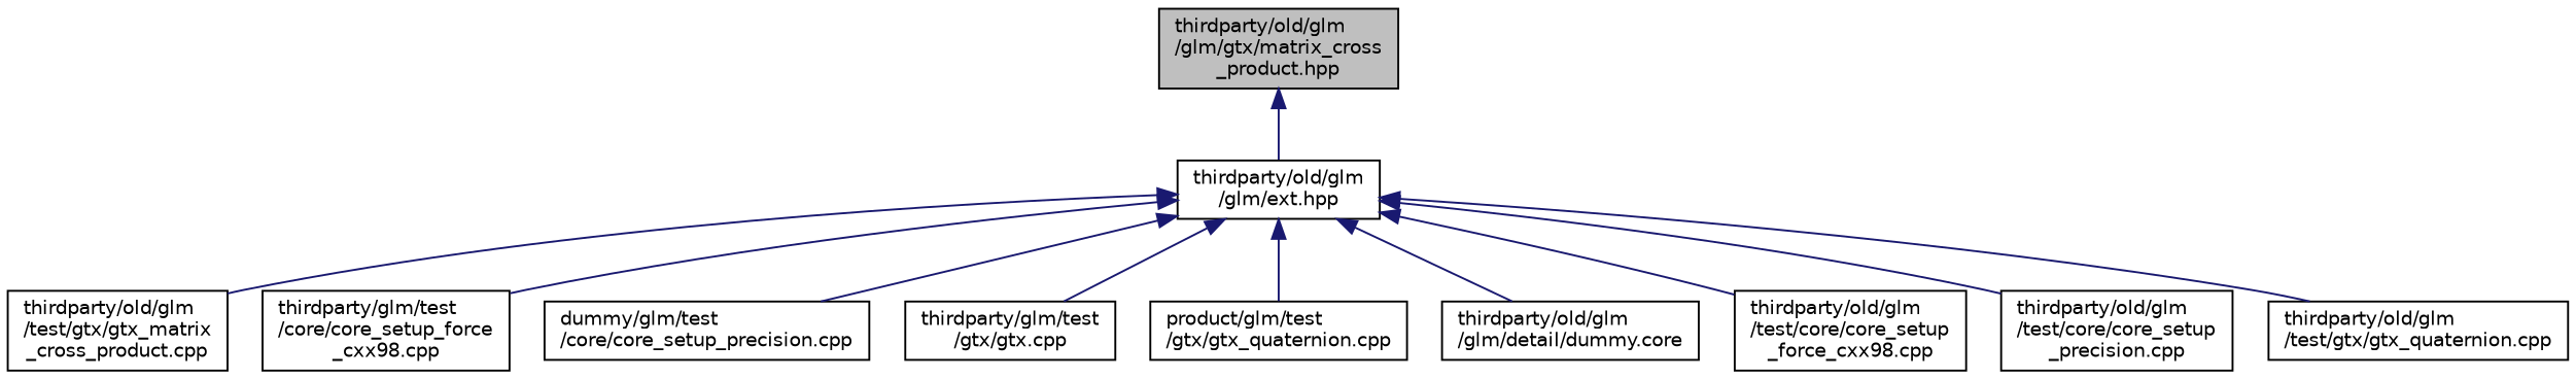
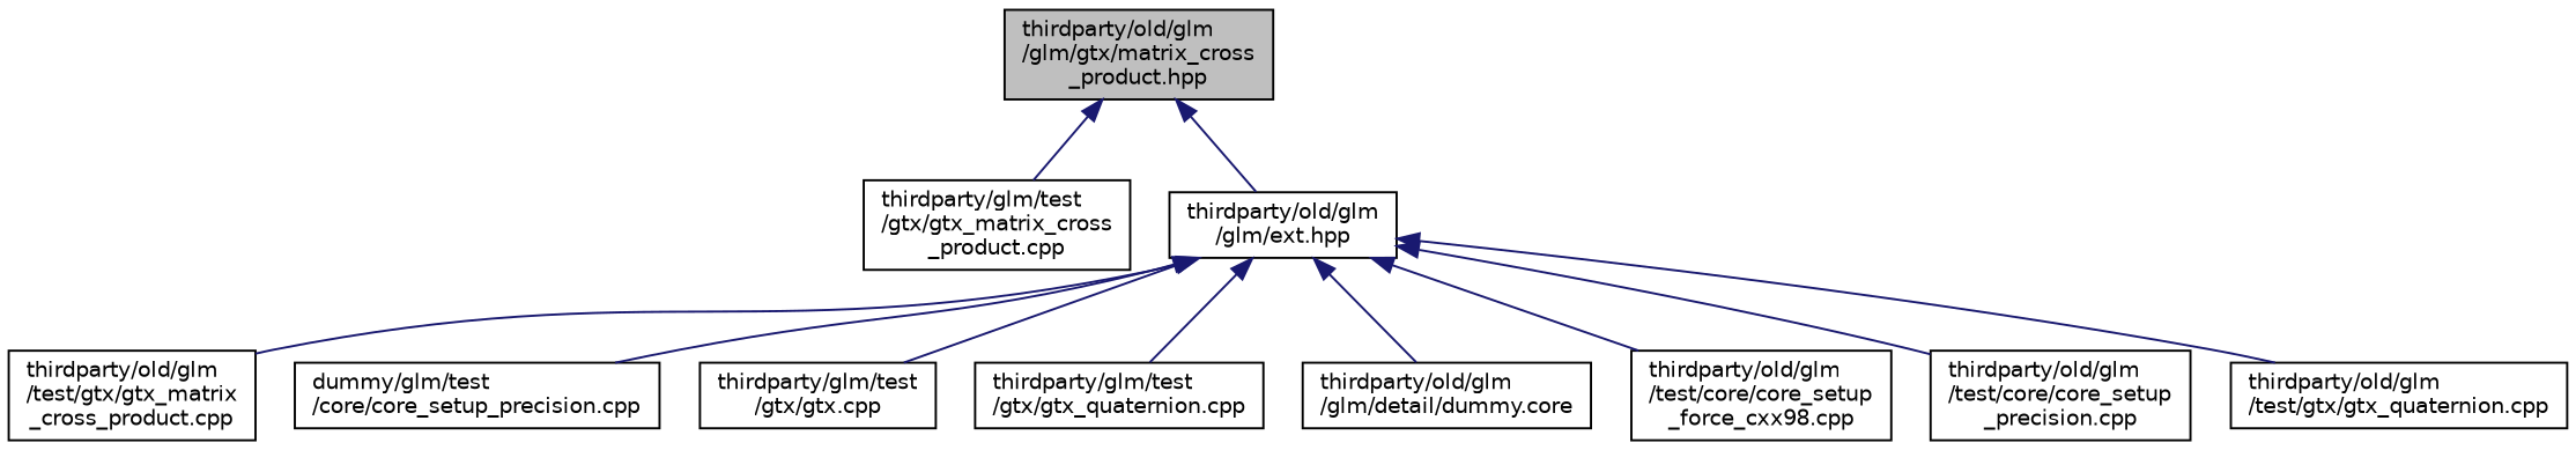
  digraph {
    node [color=black fillcolor=white fontname=Helvetica fontsize=10 shape=record style=filled]
    edge [color=midnightblue dir=back fontname=Helvetica fontsize=10 labelfontname=Helvetica labelfontsize=10 style=solid]
    n1 [fillcolor=grey75 fontcolor=black height=0.2 label="thirdparty/old/glm\l/glm/gtx/matrix_cross\l_product.hpp" width=0.4]
+   n2 [height=0.2 label="thirdparty/glm/test\l/gtx/gtx_matrix_cross\l_product.cpp" width=0.4]
    n3 [height=0.2 label="thirdparty/old/glm\l/glm/ext.hpp" width=0.4]
    n4 [height=0.2 label="thirdparty/old/glm\l/test/gtx/gtx_matrix\l_cross_product.cpp" width=0.4]
-   n5 [height=0.2 label="thirdparty/glm/test\l/core/core_setup_force\l_cxx98.cpp" width=0.4]
    n6 [height=0.2 label="dummy/glm/test\l/core/core_setup_precision.cpp" width=0.4]
    n7 [height=0.2 label="thirdparty/glm/test\l/gtx/gtx.cpp" width=0.4]
-   n8 [height=0.2 label="product/glm/test\l/gtx/gtx_quaternion.cpp" width=0.4]
+   n8 [height=0.2 label="thirdparty/glm/test\l/gtx/gtx_quaternion.cpp" width=0.4]
    n9 [height=0.2 label="thirdparty/old/glm\l/glm/detail/dummy.core" width=0.4]
    n10 [height=0.2 label="thirdparty/old/glm\l/test/core/core_setup\l_force_cxx98.cpp" width=0.4]
    n11 [height=0.2 label="thirdparty/old/glm\l/test/core/core_setup\l_precision.cpp" width=0.4]
    n12 [height=0.2 label="thirdparty/old/glm\l/test/gtx/gtx_quaternion.cpp" width=0.4]
+   n1 -> n2
    n1 -> n3
    n3 -> n4
-   n3 -> n5
    n3 -> n6
    n3 -> n7
    n3 -> n8
    n3 -> n9
    n3 -> n10
    n3 -> n11
    n3 -> n12
  }
